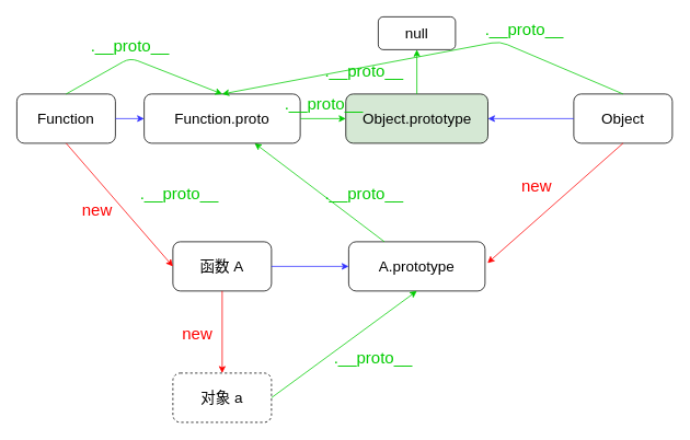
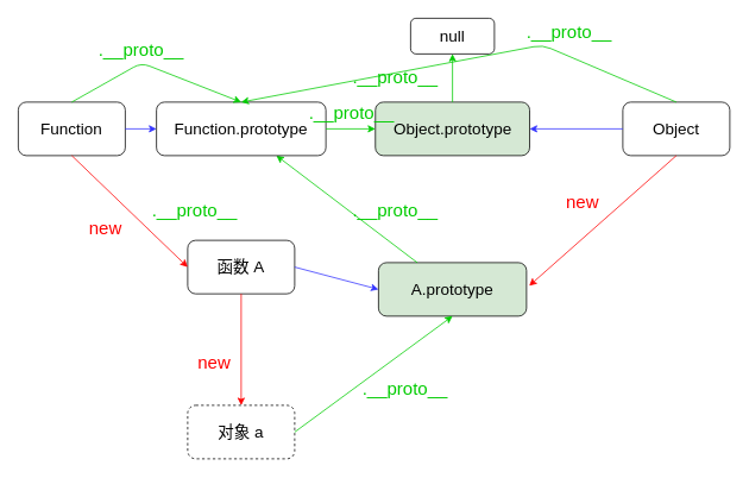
  <mxCell id="0" />
  <mxCell id="1" parent="0" />
  <mxCell id="2" value="&lt;font style=&quot;font-size: 18px;&quot;&gt;对象 a&lt;/font&gt;" style="rounded=1;whiteSpace=wrap;html=1;dashed=1;" parent="1" vertex="1"><mxGeometry x="210" y="454" width="120" height="60" as="geometry" /></mxCell>
- <mxCell id="3" value="&lt;font style=&quot;font-size: 18px;&quot;&gt;函数 A&lt;/font&gt;" style="rounded=1;whiteSpace=wrap;html=1;" parent="1" vertex="1"><mxGeometry x="210" y="294" width="120" height="60" as="geometry" /></mxCell>
+ <mxCell id="3" value="&lt;font style=&quot;font-size: 18px;&quot;&gt;函数 A&lt;/font&gt;" style="rounded=1;whiteSpace=wrap;html=1;" parent="1" vertex="1"><mxGeometry x="210" y="269" width="120" height="60" as="geometry" /></mxCell>
  <mxCell id="4" value="" style="endArrow=classic;html=1;entryX=0.5;entryY=0;entryDx=0;entryDy=0;fillColor=#f8cecc;strokeColor=#FF0000;" parent="1" source="3" target="2" edge="1"><mxGeometry width="50" height="50" relative="1" as="geometry"><mxPoint x="240" y="474" as="sourcePoint" /><mxPoint x="290" y="424" as="targetPoint" /></mxGeometry></mxCell>
- <mxCell id="5" value="&lt;font style=&quot;font-size: 18px;&quot;&gt;A.prototype&lt;/font&gt;" style="rounded=1;whiteSpace=wrap;html=1;" parent="1" vertex="1"><mxGeometry x="424" y="294" width="166" height="60" as="geometry" /></mxCell>
+ <mxCell id="5" value="&lt;font style=&quot;font-size: 18px;&quot;&gt;A.prototype&lt;/font&gt;" style="rounded=1;whiteSpace=wrap;html=1;fillColor=#d5e8d4;" parent="1" vertex="1"><mxGeometry x="424" y="294" width="166" height="60" as="geometry" /></mxCell>
  <mxCell id="6" value="" style="endArrow=classic;html=1;fillColor=#f8cecc;strokeColor=#3333FF;exitX=1;exitY=0.5;exitDx=0;exitDy=0;entryX=0;entryY=0.5;entryDx=0;entryDy=0;" parent="1" source="3" target="5" edge="1"><mxGeometry width="50" height="50" relative="1" as="geometry"><mxPoint x="280" y="364" as="sourcePoint" /><mxPoint x="420" y="324" as="targetPoint" /></mxGeometry></mxCell>
  <mxCell id="7" value="" style="endArrow=classic;html=1;fillColor=#f8cecc;strokeColor=#00CC00;exitX=1;exitY=0.5;exitDx=0;exitDy=0;entryX=0.5;entryY=1;entryDx=0;entryDy=0;" parent="1" source="2" target="5" edge="1"><mxGeometry width="50" height="50" relative="1" as="geometry"><mxPoint x="340" y="334" as="sourcePoint" /><mxPoint x="434" y="334" as="targetPoint" /></mxGeometry></mxCell>
  <mxCell id="8" value="&lt;font style=&quot;font-size: 18px;&quot;&gt;Object.prototype&lt;/font&gt;" style="rounded=1;whiteSpace=wrap;html=1;fillColor=#d5e8d4;" parent="1" vertex="1"><mxGeometry x="420.5" y="114" width="173" height="60" as="geometry" /></mxCell>
  <mxCell id="9" value="" style="endArrow=classic;html=1;fillColor=#f8cecc;strokeColor=#00CC00;fontSize=20;" parent="1" source="5" target="21" edge="1"><mxGeometry width="50" height="50" relative="1" as="geometry"><mxPoint x="340" y="494" as="sourcePoint" /><mxPoint x="517" y="364" as="targetPoint" /></mxGeometry></mxCell>
  <mxCell id="10" value="&lt;font style=&quot;font-size: 18px;&quot;&gt;Object&lt;/font&gt;" style="rounded=1;whiteSpace=wrap;html=1;strokeColor=default;align=center;verticalAlign=middle;fontFamily=Helvetica;fontSize=12;fontColor=default;fillColor=default;" parent="1" vertex="1"><mxGeometry x="698" y="114" width="120" height="60" as="geometry" /></mxCell>
  <mxCell id="11" value="" style="endArrow=classic;html=1;fillColor=#f8cecc;strokeColor=#FF0000;exitX=0.5;exitY=1;exitDx=0;exitDy=0;" parent="1" source="10" edge="1"><mxGeometry width="50" height="50" relative="1" as="geometry"><mxPoint x="280" y="364" as="sourcePoint" /><mxPoint x="593" y="320" as="targetPoint" /></mxGeometry></mxCell>
  <mxCell id="12" value="" style="endArrow=classic;html=1;fillColor=#f8cecc;strokeColor=#3333FF;exitX=0;exitY=0.5;exitDx=0;exitDy=0;entryX=1;entryY=0.5;entryDx=0;entryDy=0;" parent="1" source="10" target="8" edge="1"><mxGeometry width="50" height="50" relative="1" as="geometry"><mxPoint x="340" y="334" as="sourcePoint" /><mxPoint x="434" y="334" as="targetPoint" /></mxGeometry></mxCell>
  <mxCell id="13" value="" style="endArrow=classic;html=1;fillColor=#f8cecc;strokeColor=#00CC00;exitX=0.5;exitY=0;exitDx=0;exitDy=0;fontSize=20;" parent="1" source="8" edge="1"><mxGeometry width="50" height="50" relative="1" as="geometry"><mxPoint x="517" y="304" as="sourcePoint" /><mxPoint x="507" y="60" as="targetPoint" /></mxGeometry></mxCell>
  <mxCell id="14" value="&lt;font style=&quot;font-size: 18px;&quot;&gt;null&lt;/font&gt;" style="rounded=1;whiteSpace=wrap;html=1;" parent="1" vertex="1"><mxGeometry x="460" y="20" width="94" height="40" as="geometry" /></mxCell>
  <mxCell id="15" value="&lt;font style=&quot;color: rgb(0, 204, 0);&quot;&gt;.__proto__&lt;/font&gt;" style="text;html=1;align=center;verticalAlign=middle;whiteSpace=wrap;rounded=0;fontColor=#00CC00;fontSize=20;" parent="1" vertex="1"><mxGeometry x="424" y="420" width="60" height="30" as="geometry" /></mxCell>
  <mxCell id="16" value="&lt;font style=&quot;color: rgb(0, 204, 0);&quot;&gt;.__proto__&lt;/font&gt;" style="text;html=1;align=center;verticalAlign=middle;whiteSpace=wrap;rounded=0;fontColor=#00CC00;fontSize=20;" parent="1" vertex="1"><mxGeometry x="413" y="220" width="60" height="30" as="geometry" /></mxCell>
  <mxCell id="17" value="&lt;font style=&quot;color: rgb(0, 204, 0);&quot;&gt;.__proto__&lt;/font&gt;" style="text;html=1;align=center;verticalAlign=middle;whiteSpace=wrap;rounded=0;fontColor=#00CC00;fontSize=20;" parent="1" vertex="1"><mxGeometry x="413" y="70" width="60" height="30" as="geometry" /></mxCell>
  <mxCell id="18" value="&lt;font style=&quot;color: rgb(255, 0, 0);&quot;&gt;new&lt;/font&gt;" style="text;html=1;align=center;verticalAlign=middle;whiteSpace=wrap;rounded=0;fontColor=#00CC00;fontSize=20;" parent="1" vertex="1"><mxGeometry x="210" y="390" width="60" height="30" as="geometry" /></mxCell>
  <mxCell id="19" value="&lt;font style=&quot;color: rgb(255, 0, 0);&quot;&gt;new&lt;/font&gt;" style="text;html=1;align=center;verticalAlign=middle;whiteSpace=wrap;rounded=0;fontColor=#00CC00;fontSize=20;" parent="1" vertex="1"><mxGeometry x="623" y="210" width="60" height="30" as="geometry" /></mxCell>
  <mxCell id="20" value="&lt;font style=&quot;font-size: 18px;&quot;&gt;Function&lt;/font&gt;" style="rounded=1;whiteSpace=wrap;html=1;strokeColor=default;align=center;verticalAlign=middle;fontFamily=Helvetica;fontSize=12;fontColor=default;fillColor=default;" parent="1" vertex="1"><mxGeometry x="20" y="114" width="120" height="60" as="geometry" /></mxCell>
- <mxCell id="21" value="&lt;font style=&quot;font-size: 18px;&quot;&gt;Function.proto&lt;/font&gt;" style="rounded=1;whiteSpace=wrap;html=1;strokeColor=default;align=center;verticalAlign=middle;fontFamily=Helvetica;fontSize=12;fontColor=default;fillColor=default;" parent="1" vertex="1"><mxGeometry x="175" y="114" width="190" height="60" as="geometry" /></mxCell>
+ <mxCell id="21" value="&lt;font style=&quot;font-size: 18px;&quot;&gt;Function.prototype&lt;/font&gt;" style="rounded=1;whiteSpace=wrap;html=1;strokeColor=default;align=center;verticalAlign=middle;fontFamily=Helvetica;fontSize=12;fontColor=default;fillColor=default;" parent="1" vertex="1"><mxGeometry x="175" y="114" width="190" height="60" as="geometry" /></mxCell>
  <mxCell id="22" value="&lt;font style=&quot;color: rgb(0, 204, 0);&quot;&gt;.__proto__&lt;/font&gt;" style="text;html=1;align=center;verticalAlign=middle;whiteSpace=wrap;rounded=0;fontColor=#00CC00;fontSize=20;" parent="1" vertex="1"><mxGeometry x="188" y="220" width="60" height="30" as="geometry" /></mxCell>
  <mxCell id="23" value="" style="endArrow=classic;html=1;fillColor=#f8cecc;strokeColor=#3333FF;exitX=1;exitY=0.5;exitDx=0;exitDy=0;entryX=0;entryY=0.5;entryDx=0;entryDy=0;" parent="1" source="20" target="21" edge="1"><mxGeometry width="50" height="50" relative="1" as="geometry"><mxPoint x="340" y="334" as="sourcePoint" /><mxPoint x="434" y="334" as="targetPoint" /></mxGeometry></mxCell>
  <mxCell id="24" value="" style="endArrow=classic;html=1;entryX=0;entryY=0.5;entryDx=0;entryDy=0;fillColor=#f8cecc;strokeColor=#FF0000;exitX=0.5;exitY=1;exitDx=0;exitDy=0;" parent="1" source="20" target="3" edge="1"><mxGeometry width="50" height="50" relative="1" as="geometry"><mxPoint x="280" y="364" as="sourcePoint" /><mxPoint x="280" y="464" as="targetPoint" /></mxGeometry></mxCell>
  <mxCell id="25" value="&lt;font style=&quot;color: rgb(255, 0, 0);&quot;&gt;new&lt;/font&gt;" style="text;html=1;align=center;verticalAlign=middle;whiteSpace=wrap;rounded=0;fontColor=#00CC00;fontSize=20;" parent="1" vertex="1"><mxGeometry x="88" y="240" width="60" height="30" as="geometry" /></mxCell>
  <mxCell id="26" value="" style="endArrow=classic;html=1;fillColor=#f8cecc;strokeColor=#00CC00;entryX=0.5;entryY=0;entryDx=0;entryDy=0;fontSize=20;exitX=0.5;exitY=0;exitDx=0;exitDy=0;" edge="1" parent="1" source="20" target="21"><mxGeometry width="50" height="50" relative="1" as="geometry"><mxPoint x="280" y="304" as="sourcePoint" /><mxPoint x="280" y="184" as="targetPoint" /><Array as="points"><mxPoint x="158" y="70" /></Array></mxGeometry></mxCell>
  <mxCell id="27" value="&lt;font style=&quot;color: rgb(0, 204, 0);&quot;&gt;.__proto__&lt;/font&gt;" style="text;html=1;align=center;verticalAlign=middle;whiteSpace=wrap;rounded=0;fontColor=#00CC00;fontSize=20;" vertex="1" parent="1"><mxGeometry x="128" y="40" width="60" height="30" as="geometry" /></mxCell>
  <mxCell id="28" value="" style="endArrow=classic;html=1;fillColor=#f8cecc;strokeColor=#00CC00;entryX=0.5;entryY=0;entryDx=0;entryDy=0;fontSize=20;exitX=0.5;exitY=0;exitDx=0;exitDy=0;" edge="1" parent="1" source="10" target="21"><mxGeometry width="50" height="50" relative="1" as="geometry"><mxPoint x="280" y="304" as="sourcePoint" /><mxPoint x="280" y="184" as="targetPoint" /><Array as="points"><mxPoint x="608" y="50" /></Array></mxGeometry></mxCell>
  <mxCell id="29" value="&lt;font style=&quot;color: rgb(0, 204, 0);&quot;&gt;.__proto__&lt;/font&gt;" style="text;html=1;align=center;verticalAlign=middle;whiteSpace=wrap;rounded=0;fontColor=#00CC00;fontSize=20;" vertex="1" parent="1"><mxGeometry x="608" y="20" width="60" height="30" as="geometry" /></mxCell>
  <mxCell id="30" value="" style="endArrow=classic;html=1;fillColor=#f8cecc;strokeColor=#00CC00;entryX=0;entryY=0.5;entryDx=0;entryDy=0;fontSize=20;exitX=1;exitY=0.5;exitDx=0;exitDy=0;" edge="1" parent="1" source="21" target="8"><mxGeometry width="50" height="50" relative="1" as="geometry"><mxPoint x="517" y="304" as="sourcePoint" /><mxPoint x="517" y="184" as="targetPoint" /></mxGeometry></mxCell>
  <mxCell id="31" value="&lt;font style=&quot;color: rgb(0, 204, 0);&quot;&gt;.__proto__&lt;/font&gt;" style="text;html=1;align=center;verticalAlign=middle;whiteSpace=wrap;rounded=0;fontColor=#00CC00;fontSize=20;" vertex="1" parent="1"><mxGeometry x="364" y="110" width="60" height="30" as="geometry" /></mxCell>
